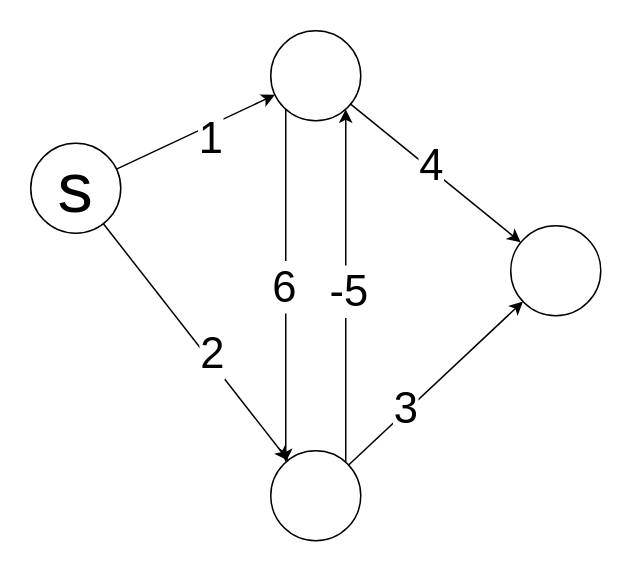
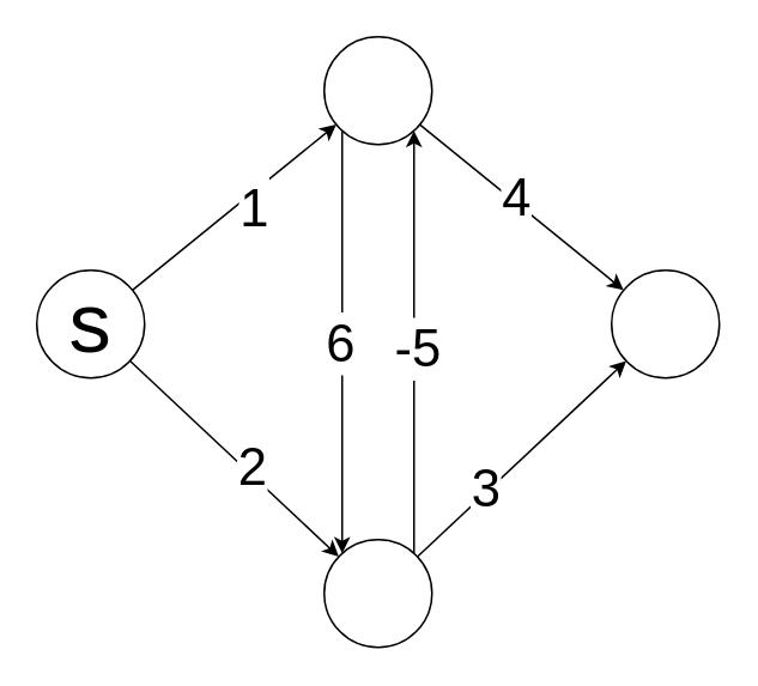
  <mxCell id="0" />
  <mxCell id="1" parent="0" />
  <mxCell id="2" value="" style="rounded=0;orthogonalLoop=1;jettySize=auto;html=1;fontSize=47;" edge="1" parent="1" source="6" target="9"><mxGeometry relative="1" as="geometry" /></mxCell>
  <mxCell id="3" value="&lt;font style=&quot;font-size: 29px;&quot;&gt;1&lt;/font&gt;" style="edgeLabel;html=1;align=center;verticalAlign=middle;resizable=0;points=[];fontSize=47;" vertex="1" connectable="0" parent="2"><mxGeometry x="0.161" y="-2" relative="1" as="geometry"><mxPoint as="offset" /></mxGeometry></mxCell>
  <mxCell id="4" value="" style="edgeStyle=none;rounded=0;orthogonalLoop=1;jettySize=auto;html=1;fontSize=47;" edge="1" parent="1" source="6" target="14"><mxGeometry relative="1" as="geometry" /></mxCell>
  <mxCell id="5" value="2" style="edgeLabel;html=1;align=center;verticalAlign=middle;resizable=0;points=[];fontSize=29;" vertex="1" connectable="0" parent="4"><mxGeometry x="0.112" y="3" relative="1" as="geometry"><mxPoint x="1" as="offset" /></mxGeometry></mxCell>
- <mxCell id="6" value="&lt;font style=&quot;font-size: 47px;&quot;&gt;s&lt;/font&gt;" style="ellipse;whiteSpace=wrap;html=1;aspect=fixed;" vertex="1" parent="1"><mxGeometry x="20" y="95" width="60" height="60" as="geometry" /></mxCell>
+ <mxCell id="6" value="&lt;font style=&quot;font-size: 47px;&quot;&gt;s&lt;/font&gt;" style="ellipse;whiteSpace=wrap;html=1;aspect=fixed;" vertex="1" parent="1"><mxGeometry x="20" y="150" width="60" height="60" as="geometry" /></mxCell>
  <mxCell id="7" style="edgeStyle=orthogonalEdgeStyle;rounded=0;orthogonalLoop=1;jettySize=auto;html=1;fontSize=29;curved=1;" edge="1" parent="1" source="9" target="14"><mxGeometry relative="1" as="geometry"><Array as="points"><mxPoint x="190" y="190" /><mxPoint x="190" y="190" /></Array></mxGeometry></mxCell>
  <mxCell id="8" value="6" style="edgeLabel;html=1;align=center;verticalAlign=middle;resizable=0;points=[];fontSize=29;" vertex="1" connectable="0" parent="7"><mxGeometry y="-2" relative="1" as="geometry"><mxPoint as="offset" /></mxGeometry></mxCell>
  <mxCell id="9" value="" style="ellipse;whiteSpace=wrap;html=1;aspect=fixed;" vertex="1" parent="1"><mxGeometry x="180" y="20" width="60" height="60" as="geometry" /></mxCell>
  <mxCell id="10" value="" style="edgeStyle=none;rounded=0;orthogonalLoop=1;jettySize=auto;html=1;fontSize=47;" edge="1" parent="1" source="14" target="17"><mxGeometry relative="1" as="geometry"><mxPoint x="290.377" y="335.26" as="targetPoint" /></mxGeometry></mxCell>
  <mxCell id="11" value="3" style="edgeLabel;html=1;align=center;verticalAlign=middle;resizable=0;points=[];fontSize=29;" vertex="1" connectable="0" parent="10"><mxGeometry x="-0.328" y="2" relative="1" as="geometry"><mxPoint as="offset" /></mxGeometry></mxCell>
  <mxCell id="12" style="edgeStyle=orthogonalEdgeStyle;rounded=0;orthogonalLoop=1;jettySize=auto;html=1;fontSize=29;curved=1;" edge="1" parent="1" source="14" target="9"><mxGeometry relative="1" as="geometry"><Array as="points"><mxPoint x="230" y="190" /><mxPoint x="230" y="190" /></Array></mxGeometry></mxCell>
  <mxCell id="13" value="-5" style="edgeLabel;html=1;align=center;verticalAlign=middle;resizable=0;points=[];fontSize=29;" vertex="1" connectable="0" parent="12"><mxGeometry x="-0.034" y="-1" relative="1" as="geometry"><mxPoint as="offset" /></mxGeometry></mxCell>
  <mxCell id="14" value="" style="ellipse;whiteSpace=wrap;html=1;aspect=fixed;" vertex="1" parent="1"><mxGeometry x="180" y="300" width="60" height="60" as="geometry" /></mxCell>
  <mxCell id="15" style="edgeStyle=none;rounded=0;orthogonalLoop=1;jettySize=auto;html=1;fontSize=29;" edge="1" parent="1" source="9" target="17"><mxGeometry relative="1" as="geometry"><mxPoint x="455.332" y="165.786" as="sourcePoint" /></mxGeometry></mxCell>
  <mxCell id="16" value="4" style="edgeLabel;html=1;align=center;verticalAlign=middle;resizable=0;points=[];fontSize=29;" vertex="1" connectable="0" parent="15"><mxGeometry x="-0.087" y="2" relative="1" as="geometry"><mxPoint as="offset" /></mxGeometry></mxCell>
  <mxCell id="17" value="" style="ellipse;whiteSpace=wrap;html=1;aspect=fixed;" vertex="1" parent="1"><mxGeometry x="340" y="150" width="60" height="60" as="geometry" /></mxCell>
